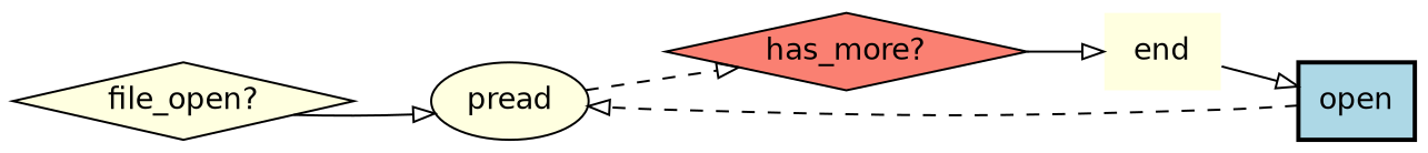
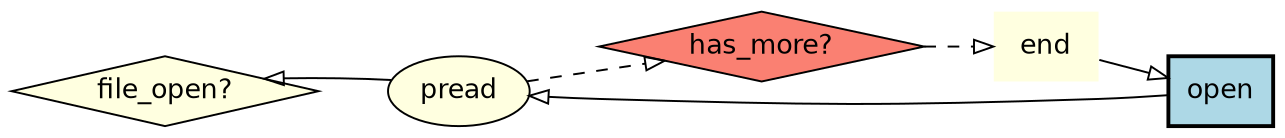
  digraph {
    fontname=helvetica
    rankdir=LR
    node [fillcolor=lightyellow fontname=helvetica shape=diamond style=filled]
    edge [arrowhead=onormal fontname=helvetica style=solid]
    n1 [label="file_open?"]
    pread [shape=""]
    open [fillcolor=lightblue shape=box style="bold,filled"]
    n4 [fillcolor=salmon label="has_more?"]
    end [shape=plaintext]
-   n1 -> pread
+   pread -> n1
    pread -> n4 [style=dashed]
-   open -> pread [style=dashed]
-   n4 -> end
+   open -> pread
+   n4 -> end [style=dashed]
    end -> open
  }
